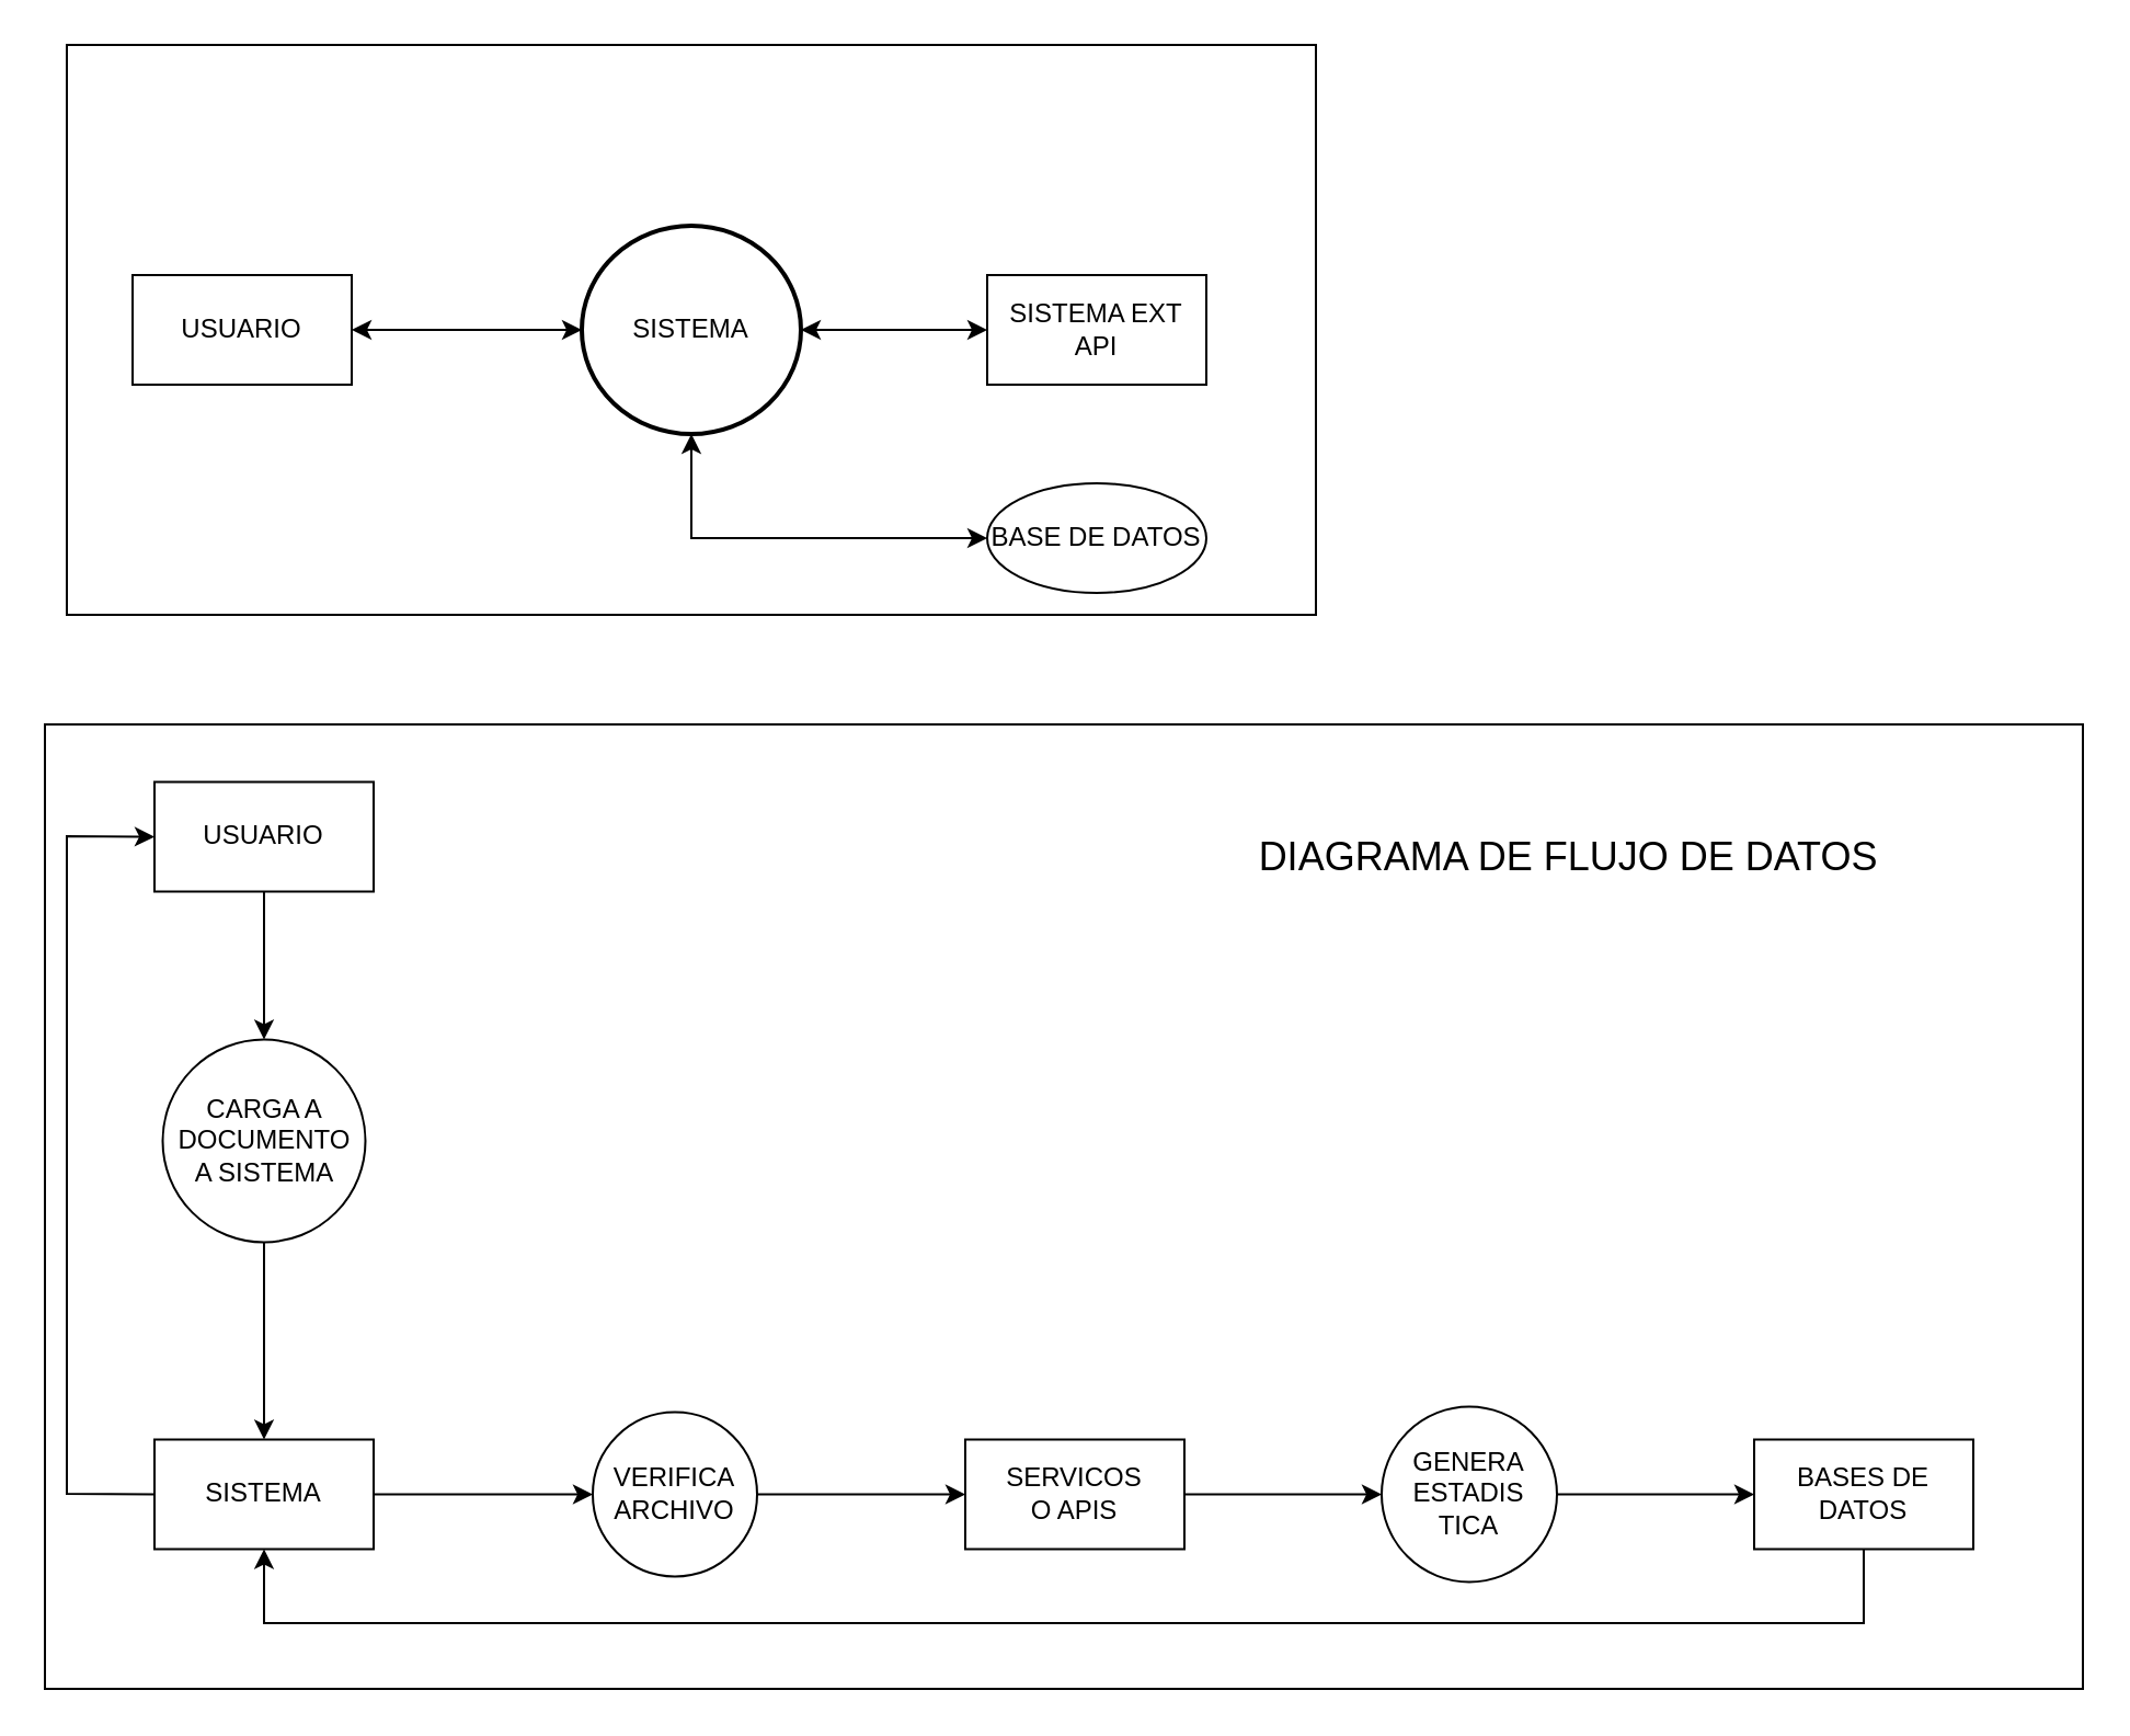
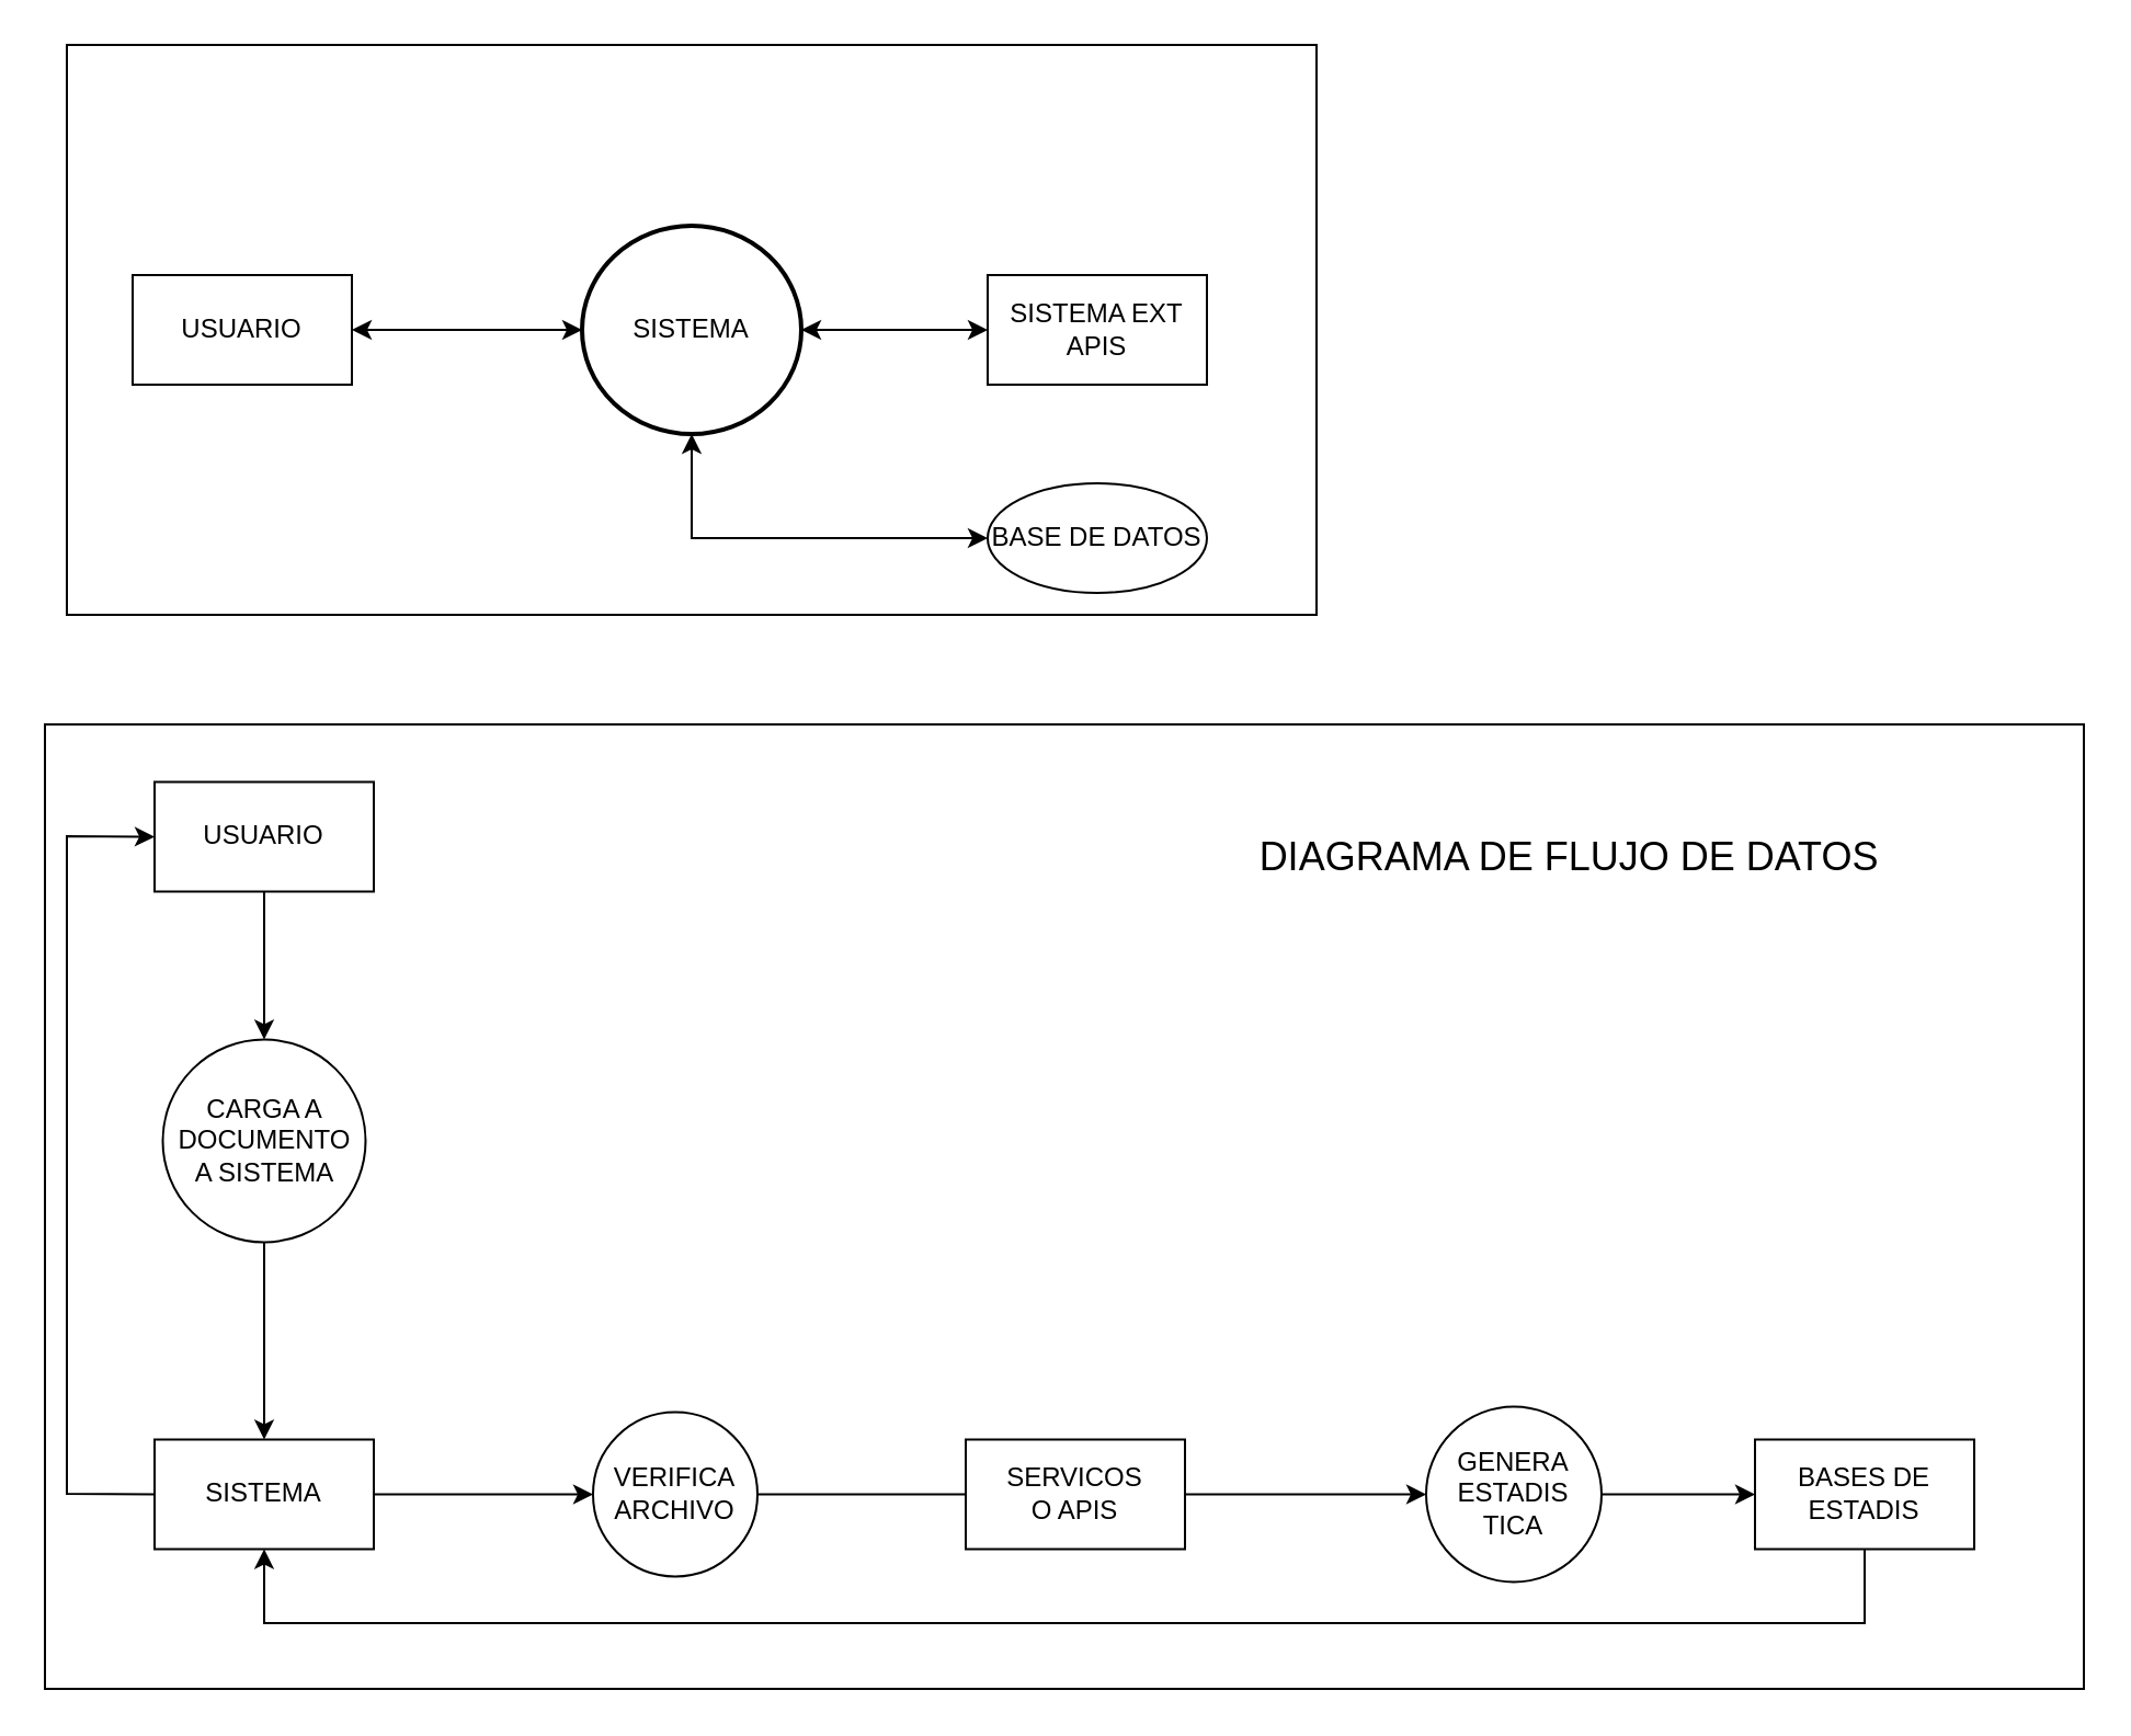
  <mxCell id="0" />
  <mxCell id="1" parent="0" />
  <mxCell id="2" value="" style="rounded=0;whiteSpace=wrap;html=1;fillColor=none;movable=0;resizable=0;rotatable=0;deletable=0;editable=0;locked=1;connectable=0;" vertex="1" parent="1"><mxGeometry x="30" y="20" width="570" height="260" as="geometry" /></mxCell>
  <mxCell id="3" value="" style="rounded=0;whiteSpace=wrap;html=1;fillColor=none;movable=0;resizable=0;rotatable=0;deletable=0;editable=0;locked=1;connectable=0;" vertex="1" parent="1"><mxGeometry x="20" y="330" width="930" height="440" as="geometry" /></mxCell>
  <mxCell id="4" value="SISTEMA" style="rounded=0;whiteSpace=wrap;html=1;" vertex="1" parent="1"><mxGeometry x="70" y="656.25" width="100" height="50" as="geometry" /></mxCell>
  <mxCell id="5" value="VERIFICA&lt;div&gt;ARCHIVO&lt;/div&gt;" style="ellipse;whiteSpace=wrap;html=1;aspect=fixed;" vertex="1" parent="1"><mxGeometry x="270" y="643.75" width="75" height="75" as="geometry" /></mxCell>
  <mxCell id="6" value="CARGA A DOCUMENTO&lt;div&gt;A SISTEMA&lt;/div&gt;" style="ellipse;whiteSpace=wrap;html=1;aspect=fixed;" vertex="1" parent="1"><mxGeometry x="73.75" y="473.75" width="92.5" height="92.5" as="geometry" /></mxCell>
  <mxCell id="7" value="" style="endArrow=classic;html=1;rounded=0;exitX=1;exitY=0.5;exitDx=0;exitDy=0;entryX=0;entryY=0.5;entryDx=0;entryDy=0;" edge="1" parent="1" source="4" target="5"><mxGeometry width="50" height="50" relative="1" as="geometry"><mxPoint x="550" y="616.25" as="sourcePoint" /><mxPoint x="600" y="566.25" as="targetPoint" /></mxGeometry></mxCell>
  <mxCell id="8" value="USUARIO" style="rounded=0;whiteSpace=wrap;html=1;" vertex="1" parent="1"><mxGeometry x="70" y="356.25" width="100" height="50" as="geometry" /></mxCell>
  <mxCell id="9" value="" style="endArrow=classic;html=1;rounded=0;exitX=0.5;exitY=1;exitDx=0;exitDy=0;entryX=0.5;entryY=0;entryDx=0;entryDy=0;" edge="1" parent="1" source="8" target="6"><mxGeometry width="50" height="50" relative="1" as="geometry"><mxPoint x="550" y="616.25" as="sourcePoint" /><mxPoint x="600" y="566.25" as="targetPoint" /></mxGeometry></mxCell>
  <mxCell id="10" value="" style="endArrow=classic;html=1;rounded=0;exitX=0.5;exitY=1;exitDx=0;exitDy=0;entryX=0.5;entryY=0;entryDx=0;entryDy=0;" edge="1" parent="1" source="6" target="4"><mxGeometry width="50" height="50" relative="1" as="geometry"><mxPoint x="550" y="616.25" as="sourcePoint" /><mxPoint x="600" y="566.25" as="targetPoint" /></mxGeometry></mxCell>
- <mxCell id="11" value="BASES DE DATOS" style="rounded=0;whiteSpace=wrap;html=1;" vertex="1" parent="1"><mxGeometry x="800" y="656.25" width="100" height="50" as="geometry" /></mxCell>
+ <mxCell id="11" value="BASES DE ESTADIS" style="rounded=0;whiteSpace=wrap;html=1;" vertex="1" parent="1"><mxGeometry x="800" y="656.25" width="100" height="50" as="geometry" /></mxCell>
  <mxCell id="12" value="" style="edgeStyle=orthogonalEdgeStyle;rounded=0;orthogonalLoop=1;jettySize=auto;html=1;" edge="1" parent="1" source="13" target="16"><mxGeometry relative="1" as="geometry" /></mxCell>
  <mxCell id="13" value="SERVICOS&lt;div&gt;O APIS&lt;/div&gt;" style="rounded=0;whiteSpace=wrap;html=1;" vertex="1" parent="1"><mxGeometry x="440" y="656.25" width="100" height="50" as="geometry" /></mxCell>
- <mxCell id="14" value="" style="endArrow=classic;html=1;rounded=0;exitX=1;exitY=0.5;exitDx=0;exitDy=0;entryX=0;entryY=0.5;entryDx=0;entryDy=0;" edge="1" parent="1" source="5" target="13"><mxGeometry width="50" height="50" relative="1" as="geometry"><mxPoint x="650" y="606.25" as="sourcePoint" /><mxPoint x="700" y="556.25" as="targetPoint" /></mxGeometry></mxCell>
+ <mxCell id="14" value="" style="endArrow=none;html=1;rounded=0;exitX=1;exitY=0.5;exitDx=0;exitDy=0;entryX=0;entryY=0.5;entryDx=0;entryDy=0;" edge="1" parent="1" source="5" target="13"><mxGeometry width="50" height="50" relative="1" as="geometry"><mxPoint x="650" y="606.25" as="sourcePoint" /><mxPoint x="700" y="556.25" as="targetPoint" /></mxGeometry></mxCell>
  <mxCell id="15" value="" style="edgeStyle=orthogonalEdgeStyle;rounded=0;orthogonalLoop=1;jettySize=auto;html=1;" edge="1" parent="1" source="16" target="11"><mxGeometry relative="1" as="geometry" /></mxCell>
- <mxCell id="16" value="GENERA&lt;div&gt;ESTADIS&lt;/div&gt;&lt;div&gt;TICA&lt;/div&gt;" style="ellipse;whiteSpace=wrap;html=1;rounded=0;" vertex="1" parent="1"><mxGeometry x="630" y="641.25" width="80" height="80" as="geometry" /></mxCell>
+ <mxCell id="16" value="GENERA&lt;div&gt;ESTADIS&lt;/div&gt;&lt;div&gt;TICA&lt;/div&gt;" style="ellipse;whiteSpace=wrap;html=1;rounded=0;" vertex="1" parent="1"><mxGeometry x="650" y="641.25" width="80" height="80" as="geometry" /></mxCell>
  <mxCell id="17" value="USUARIO" style="rounded=0;whiteSpace=wrap;html=1;" vertex="1" parent="1"><mxGeometry x="60" y="125" width="100" height="50" as="geometry" /></mxCell>
  <mxCell id="18" value="SISTEMA" style="strokeWidth=2;html=1;shape=mxgraph.flowchart.start_2;whiteSpace=wrap;" vertex="1" parent="1"><mxGeometry x="265" y="102.5" width="100" height="95" as="geometry" /></mxCell>
  <mxCell id="19" value="&lt;font style=&quot;font-size: 18px;&quot;&gt;DIAGRAMA DE FLUJO DE DATOS&lt;/font&gt;" style="text;html=1;align=center;verticalAlign=middle;resizable=0;points=[];autosize=1;strokeColor=none;fillColor=none;" vertex="1" parent="1"><mxGeometry x="560" y="371.25" width="310" height="40" as="geometry" /></mxCell>
- <mxCell id="20" value="SISTEMA EXT&lt;div&gt;API&lt;/div&gt;" style="rounded=0;whiteSpace=wrap;html=1;" vertex="1" parent="1"><mxGeometry x="450" y="125" width="100" height="50" as="geometry" /></mxCell>
+ <mxCell id="20" value="SISTEMA EXT&lt;div&gt;APIS&lt;/div&gt;" style="rounded=0;whiteSpace=wrap;html=1;" vertex="1" parent="1"><mxGeometry x="450" y="125" width="100" height="50" as="geometry" /></mxCell>
  <mxCell id="21" value="" style="endArrow=classic;startArrow=classic;html=1;rounded=0;exitX=1;exitY=0.5;exitDx=0;exitDy=0;exitPerimeter=0;entryX=0;entryY=0.5;entryDx=0;entryDy=0;" edge="1" parent="1" source="18" target="20"><mxGeometry width="50" height="50" relative="1" as="geometry"><mxPoint x="450" y="260" as="sourcePoint" /><mxPoint x="500" y="210" as="targetPoint" /></mxGeometry></mxCell>
  <mxCell id="22" value="" style="endArrow=classic;startArrow=classic;html=1;rounded=0;exitX=1;exitY=0.5;exitDx=0;exitDy=0;entryX=0;entryY=0.5;entryDx=0;entryDy=0;entryPerimeter=0;" edge="1" parent="1" source="17" target="18"><mxGeometry width="50" height="50" relative="1" as="geometry"><mxPoint x="380" y="160" as="sourcePoint" /><mxPoint x="460" y="160" as="targetPoint" /></mxGeometry></mxCell>
  <mxCell id="23" value="" style="edgeStyle=orthogonalEdgeStyle;rounded=0;orthogonalLoop=1;jettySize=auto;html=1;entryX=0.5;entryY=1;entryDx=0;entryDy=0;exitX=0.5;exitY=1;exitDx=0;exitDy=0;" edge="1" parent="1" source="11" target="4"><mxGeometry relative="1" as="geometry"><mxPoint x="850" y="710" as="sourcePoint" /><mxPoint x="810" y="691" as="targetPoint" /><Array as="points"><mxPoint x="850" y="740" /><mxPoint x="120" y="740" /></Array></mxGeometry></mxCell>
  <mxCell id="24" value="" style="endArrow=classic;html=1;rounded=0;exitX=0;exitY=0.5;exitDx=0;exitDy=0;entryX=0;entryY=0.5;entryDx=0;entryDy=0;" edge="1" parent="1" source="4" target="8"><mxGeometry width="50" height="50" relative="1" as="geometry"><mxPoint x="180" y="691" as="sourcePoint" /><mxPoint x="280" y="691" as="targetPoint" /><Array as="points"><mxPoint x="30" y="681" /><mxPoint x="30" y="381" /></Array></mxGeometry></mxCell>
  <mxCell id="25" value="BASE DE DATOS" style="ellipse;whiteSpace=wrap;html=1;" vertex="1" parent="1"><mxGeometry x="450" y="220" width="100" height="50" as="geometry" /></mxCell>
  <mxCell id="26" value="" style="endArrow=classic;startArrow=classic;html=1;rounded=0;exitX=0.5;exitY=1;exitDx=0;exitDy=0;exitPerimeter=0;entryX=0;entryY=0.5;entryDx=0;entryDy=0;" edge="1" parent="1" source="18" target="25"><mxGeometry width="50" height="50" relative="1" as="geometry"><mxPoint x="375" y="160" as="sourcePoint" /><mxPoint x="460" y="160" as="targetPoint" /><Array as="points"><mxPoint x="315" y="245" /></Array></mxGeometry></mxCell>
